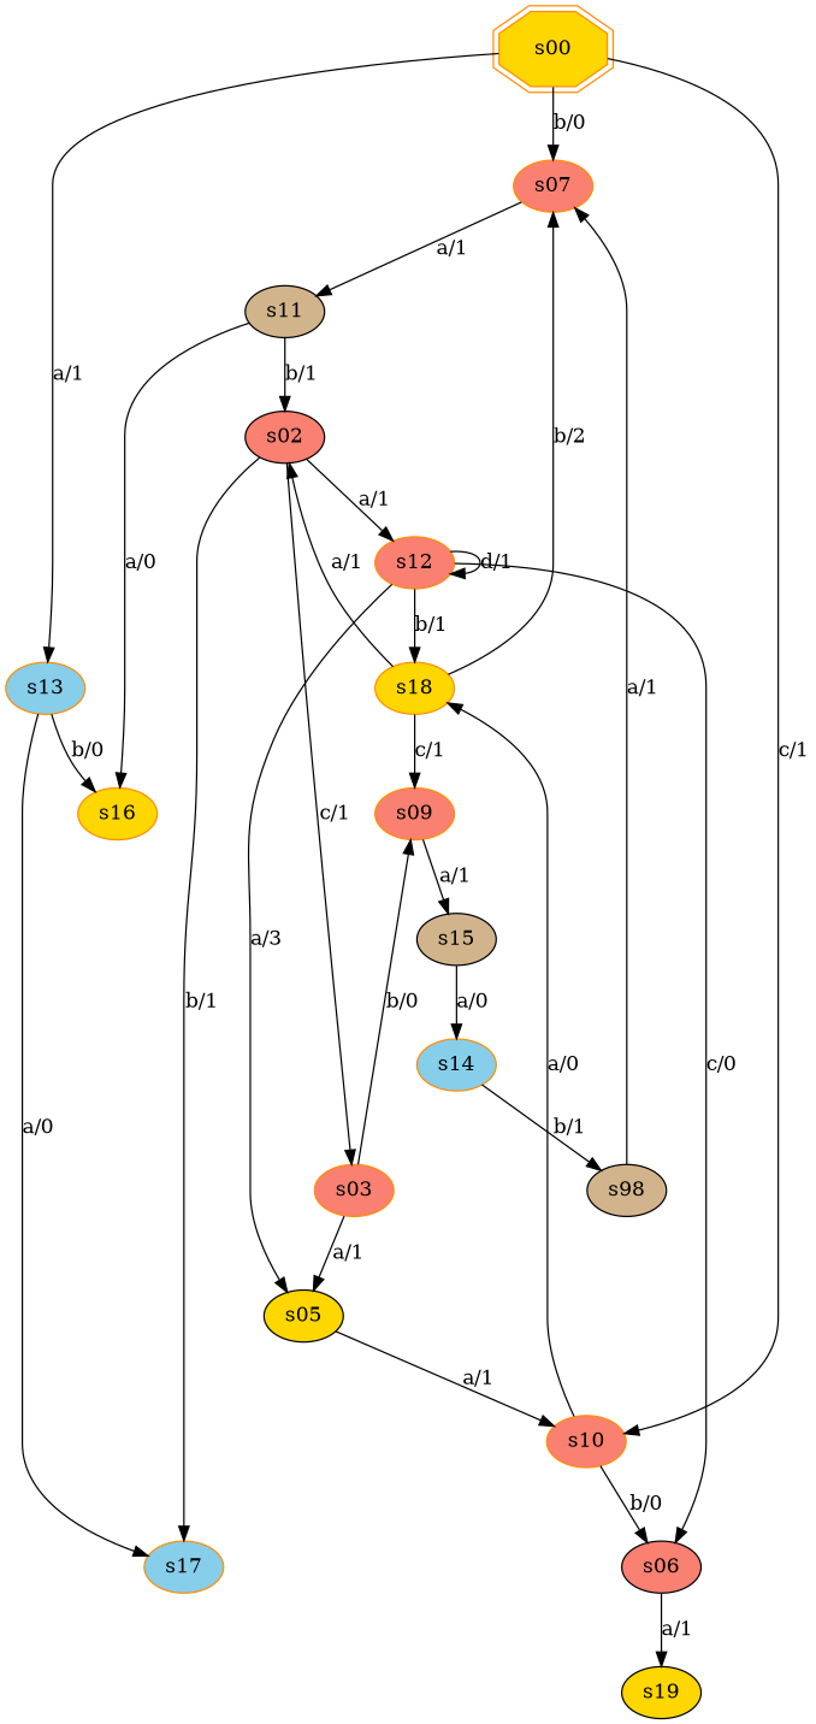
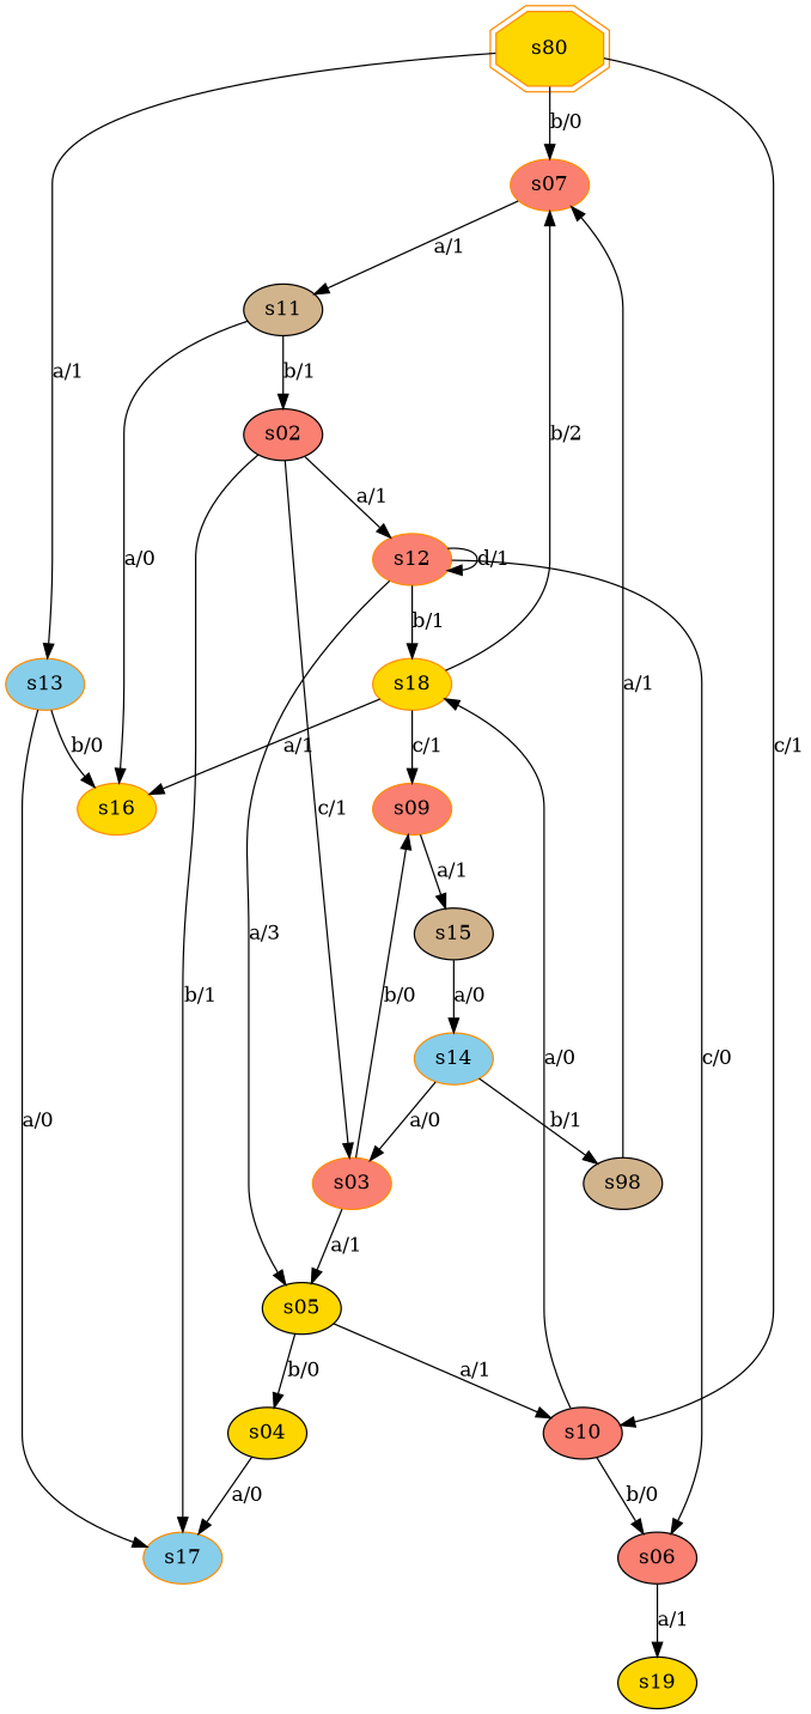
  digraph {
    node [color=darkorange fillcolor=salmon style=filled]
-   s00 [fillcolor=gold shape=doubleoctagon]
+   s00 [fillcolor=gold shape=doubleoctagon label=s80]
    s13 [fillcolor=skyblue]
    s07
-   s10
+   s10 [color=black]
    s17 [fillcolor=skyblue]
    s16 [fillcolor=gold]
    s11 [color=black fillcolor=tan]
    s06 [color=black]
    s18 [fillcolor=gold]
    s02 [color=black]
    s19 [color=black fillcolor=gold]
    s09
    s12
    s03
    s05 [color=black fillcolor=gold]
+   s04 [color=black fillcolor=gold]
    s15 [color=black fillcolor=tan]
    s14 [fillcolor=skyblue]
    n19 [color=black fillcolor=tan label=s98]
    s00 -> s13 [label="a/1"]
    s00 -> s07 [label="b/0"]
    s00 -> s10 [label="c/1"]
    s13 -> s17 [label="a/0"]
    s13 -> s16 [label="b/0"]
    s07 -> s11 [label="a/1"]
    s10 -> s06 [label="b/0"]
    s10 -> s18 [label="a/0"]
    s11 -> s16 [label="a/0"]
    s11 -> s02 [label="b/1"]
    s06 -> s19 [label="a/1"]
    s18 -> s07 [label="b/2"]
-   s18 -> s02 [label="a/1"]
+   s18 -> s16 [label="a/1"]
    s18 -> s09 [label="c/1"]
    s02 -> s17 [label="b/1"]
    s02 -> s12 [label="a/1"]
    s02 -> s03 [label="c/1"]
    s09 -> s15 [label="a/1"]
    s12 -> s06 [label="c/0"]
    s12 -> s18 [label="b/1"]
    s12 -> s12 [label="d/1"]
    s12 -> s05 [label="a/3"]
    s03 -> s09 [label="b/0"]
    s03 -> s05 [label="a/1"]
    s05 -> s10 [label="a/1"]
+   s05 -> s04 [label="b/0"]
+   s04 -> s17 [label="a/0"]
    s15 -> s14 [label="a/0"]
+   s14 -> s03 [label="a/0"]
    s14 -> n19 [label="b/1"]
    n19 -> s07 [label="a/1"]
  }
